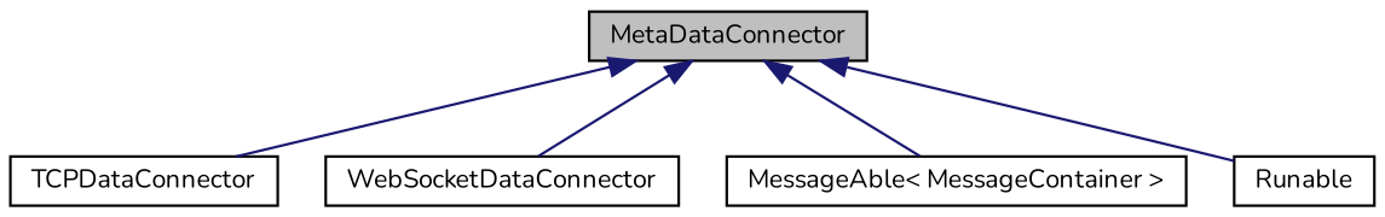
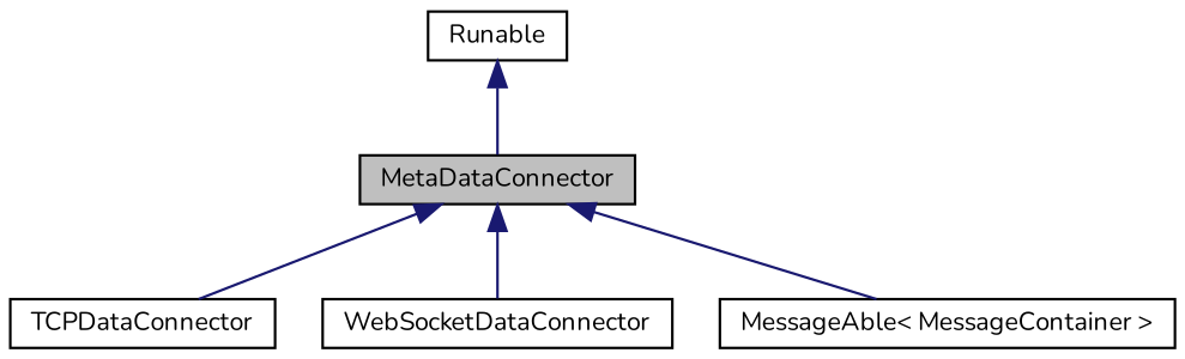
  digraph {
    fontname=Nunito
    node [color=black fillcolor=white fontname=Nunito fontsize=10 shape=record style=filled]
    edge [color=midnightblue dir=back fontname=Nunito fontsize=10 labelfontname=Helvetica labelfontsize=10 style=solid]
    n1 [fillcolor=grey75 fontcolor=black height=0.2 label=MetaDataConnector width=0.4]
    n2 [height=0.2 label=TCPDataConnector width=0.4]
    n3 [height=0.2 label=WebSocketDataConnector width=0.4]
    n4 [height=0.2 label="MessageAble\< MessageContainer \>" width=0.4]
    n5 [height=0.2 label=Runable width=0.4]
    n1 -> n2
    n1 -> n3
    n1 -> n4
-   n1 -> n5
+   n5 -> n1
  }
